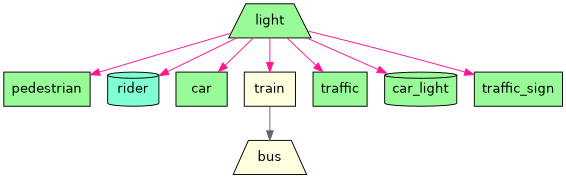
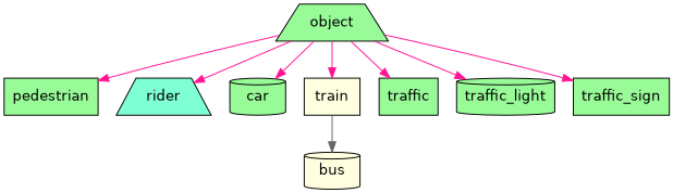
  digraph {
    fontname="DejaVu Sans"
    node [fillcolor=palegreen fontname="DejaVu Sans" shape=box style=filled]
    edge [color=deeppink fontname="DejaVu Sans"]
-   n1 [label=light shape=trapezium]
+   n1 [label=object shape=trapezium]
    n2 [label=pedestrian]
-   n3 [fillcolor=aquamarine label=rider shape=cylinder]
-   n4 [label=car]
+   n3 [fillcolor=aquamarine label=rider shape=trapezium]
+   n4 [label=car shape=cylinder]
    n5 [fillcolor=lightyellow label=train]
    n6 [label=traffic]
-   n7 [label=car_light shape=cylinder]
+   n7 [label=traffic_light shape=cylinder]
    n8 [label=traffic_sign]
-   n9 [fillcolor=lightyellow label=bus shape=trapezium]
+   n9 [fillcolor=lightyellow label=bus shape=cylinder]
    n1 -> n2
    n1 -> n3
    n1 -> n4
    n1 -> n5
    n1 -> n6
    n1 -> n7
    n1 -> n8
    n5 -> n9 [color=gray40]
  }
